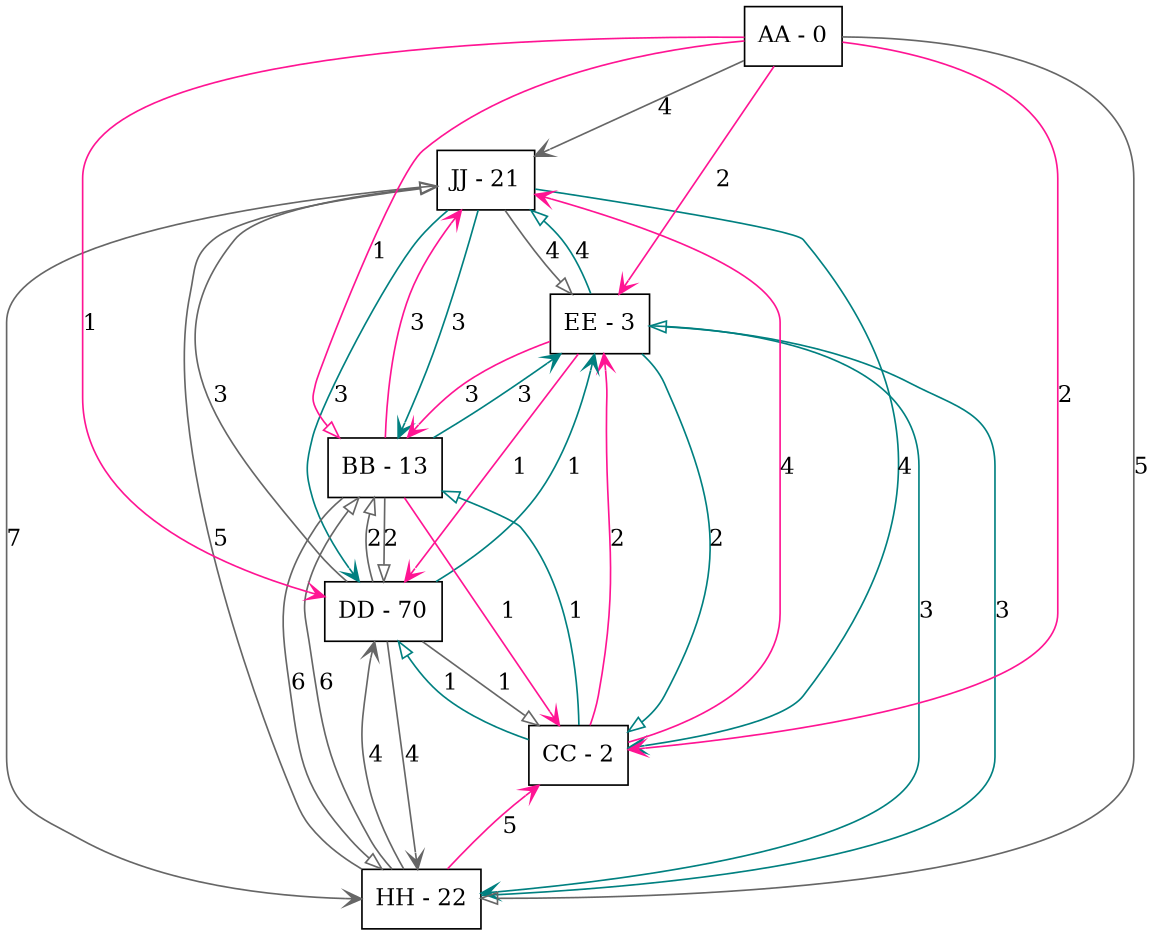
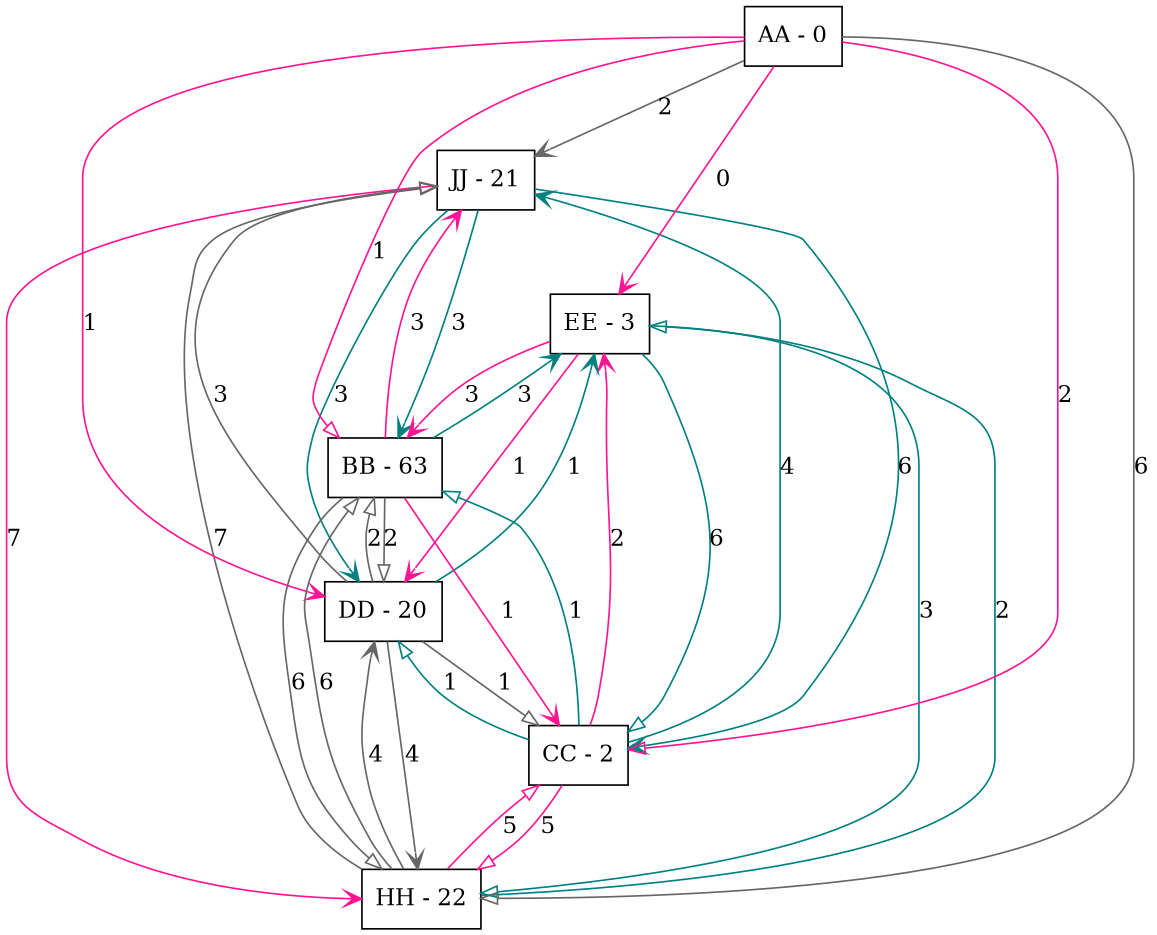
  digraph {
    node [shape=box]
    edge [arrowhead=onormal color=deeppink]
    "JJ - 21"
    "EE - 3"
    "HH - 22"
    "CC - 2"
-   "DD - 20" [label="DD - 70"]
-   "BB - 13"
+   "DD - 20"
+   "BB - 13" [label="BB - 63"]
    "AA - 0"
-   "JJ - 21" -> "EE - 3" [color=gray40 label=4]
-   "JJ - 21" -> "HH - 22" [arrowhead=vee color=gray40 label=7]
-   "JJ - 21" -> "CC - 2" [arrowhead=vee color=teal label=4]
+   "JJ - 21" -> "HH - 22" [arrowhead=vee label=7]
+   "JJ - 21" -> "CC - 2" [arrowhead=vee color=teal label=6]
    "JJ - 21" -> "DD - 20" [arrowhead=vee color=teal label=3]
    "JJ - 21" -> "BB - 13" [arrowhead=vee color=teal label=3]
-   "EE - 3" -> "JJ - 21" [color=teal label=4]
-   "EE - 3" -> "HH - 22" [arrowhead=vee color=teal label=3]
-   "EE - 3" -> "CC - 2" [color=teal label=2]
+   "EE - 3" -> "HH - 22" [color=teal label=3]
+   "EE - 3" -> "CC - 2" [color=teal label=6]
    "EE - 3" -> "DD - 20" [arrowhead=vee label=1]
    "EE - 3" -> "BB - 13" [arrowhead=vee label=3]
-   "HH - 22" -> "JJ - 21" [color=gray40 label=5]
-   "HH - 22" -> "EE - 3" [color=teal label=3]
-   "HH - 22" -> "CC - 2" [arrowhead=vee label=5]
+   "HH - 22" -> "JJ - 21" [color=gray40 label=7]
+   "HH - 22" -> "EE - 3" [color=teal label=2]
+   "HH - 22" -> "CC - 2" [label=5]
    "HH - 22" -> "DD - 20" [arrowhead=vee color=gray40 label=4]
    "HH - 22" -> "BB - 13" [color=gray40 label=6]
-   "CC - 2" -> "JJ - 21" [arrowhead=vee label=4]
+   "CC - 2" -> "JJ - 21" [arrowhead=vee color=teal label=4]
    "CC - 2" -> "EE - 3" [arrowhead=vee label=2]
+   "CC - 2" -> "HH - 22" [label=5]
    "CC - 2" -> "DD - 20" [color=teal label=1]
    "CC - 2" -> "BB - 13" [color=teal label=1]
    "DD - 20" -> "JJ - 21" [color=gray40 label=3]
    "DD - 20" -> "EE - 3" [arrowhead=vee color=teal label=1]
    "DD - 20" -> "HH - 22" [arrowhead=vee color=gray40 label=4]
    "DD - 20" -> "CC - 2" [color=gray40 label=1]
    "DD - 20" -> "BB - 13" [color=gray40 label=2]
    "BB - 13" -> "JJ - 21" [arrowhead=vee label=3]
    "BB - 13" -> "EE - 3" [arrowhead=vee color=teal label=3]
    "BB - 13" -> "HH - 22" [color=gray40 label=6]
    "BB - 13" -> "CC - 2" [arrowhead=vee label=1]
    "BB - 13" -> "DD - 20" [color=gray40 label=2]
-   "AA - 0" -> "JJ - 21" [arrowhead=vee color=gray40 label=4]
-   "AA - 0" -> "EE - 3" [arrowhead=vee label=2]
-   "AA - 0" -> "HH - 22" [color=gray40 label=5]
-   "AA - 0" -> "CC - 2" [arrowhead=vee label=2]
+   "AA - 0" -> "JJ - 21" [arrowhead=vee color=gray40 label=2]
+   "AA - 0" -> "EE - 3" [arrowhead=vee label=0]
+   "AA - 0" -> "HH - 22" [color=gray40 label=6]
+   "AA - 0" -> "CC - 2" [label=2]
    "AA - 0" -> "DD - 20" [arrowhead=vee label=1]
    "AA - 0" -> "BB - 13" [label=1]
  }
